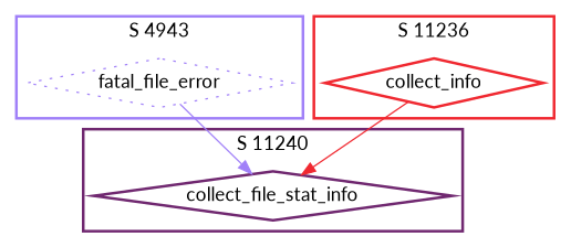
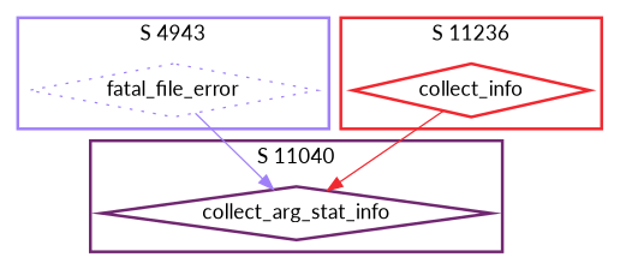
  digraph {
    fontname=Lato
    node [fontname=Lato shape=diamond style=bold]
    edge [fontname=Lato]
    n1 [color="#A080F8" label=fatal_file_error style=dotted]
-   n2 [color="#702870" label=collect_file_stat_info]
+   n2 [color="#702870" label=collect_arg_stat_info]
    n3 [color="#F02830" label=collect_info]
    subgraph cluster_1 {
      color="#A080F8"
      label="S 4943"
      style=bold
      n1
    }
    subgraph cluster_2 {
      color="#702870"
-     label="S 11240"
+     label="S 11040"
      style=bold
      n2
    }
    subgraph cluster_3 {
      color="#F02830"
      label="S 11236"
      style=bold
      n3
    }
    n1 -> n2 [color="#A080F8"]
    n3 -> n2 [color="#F02830"]
  }
